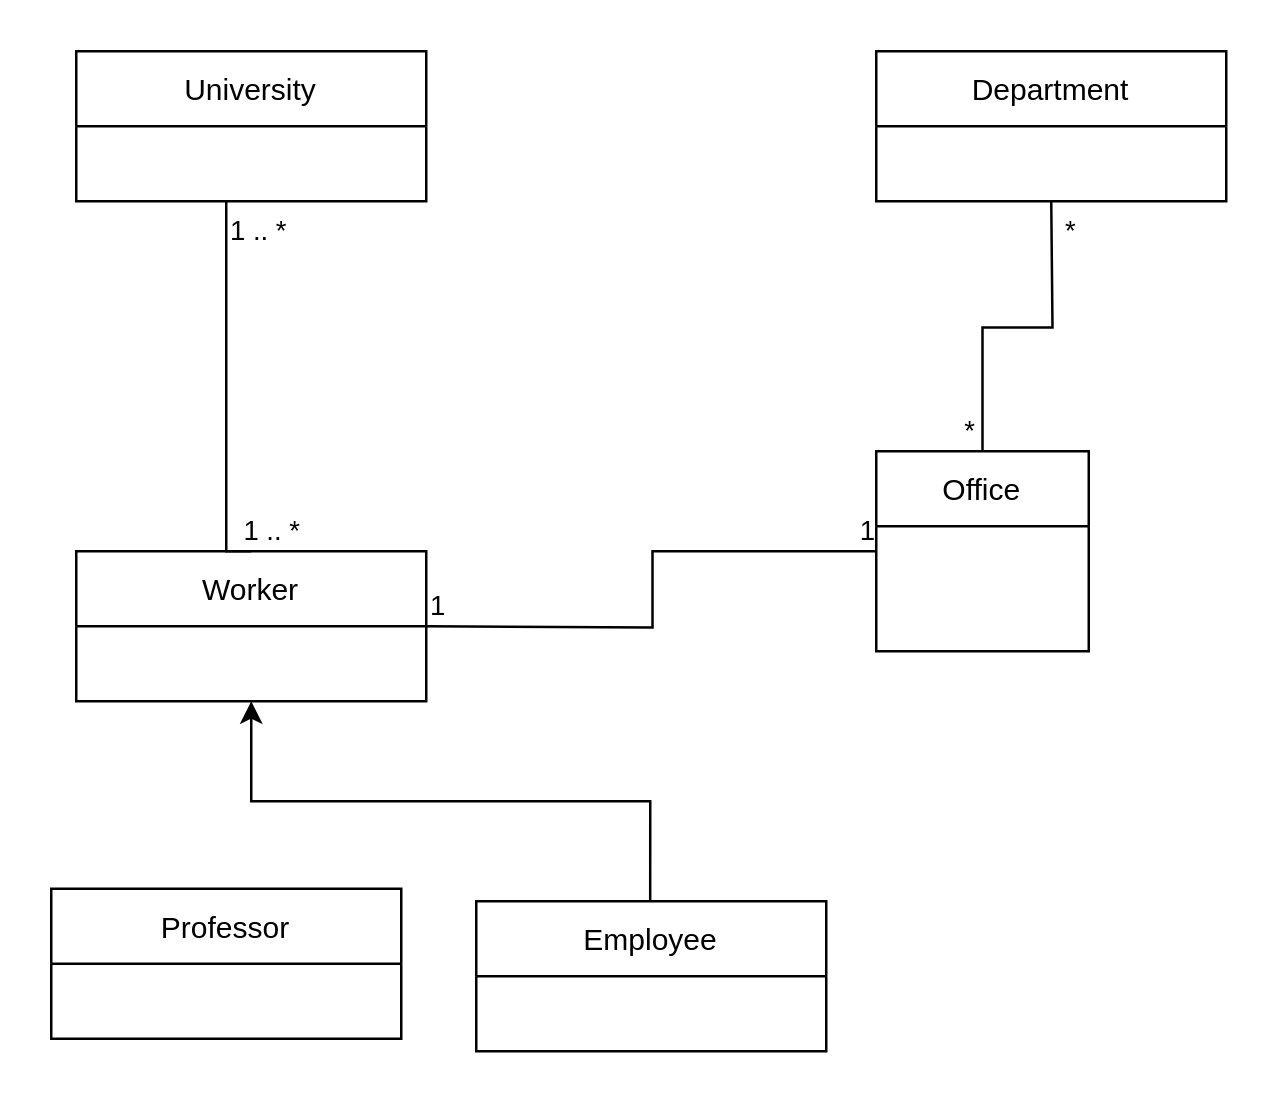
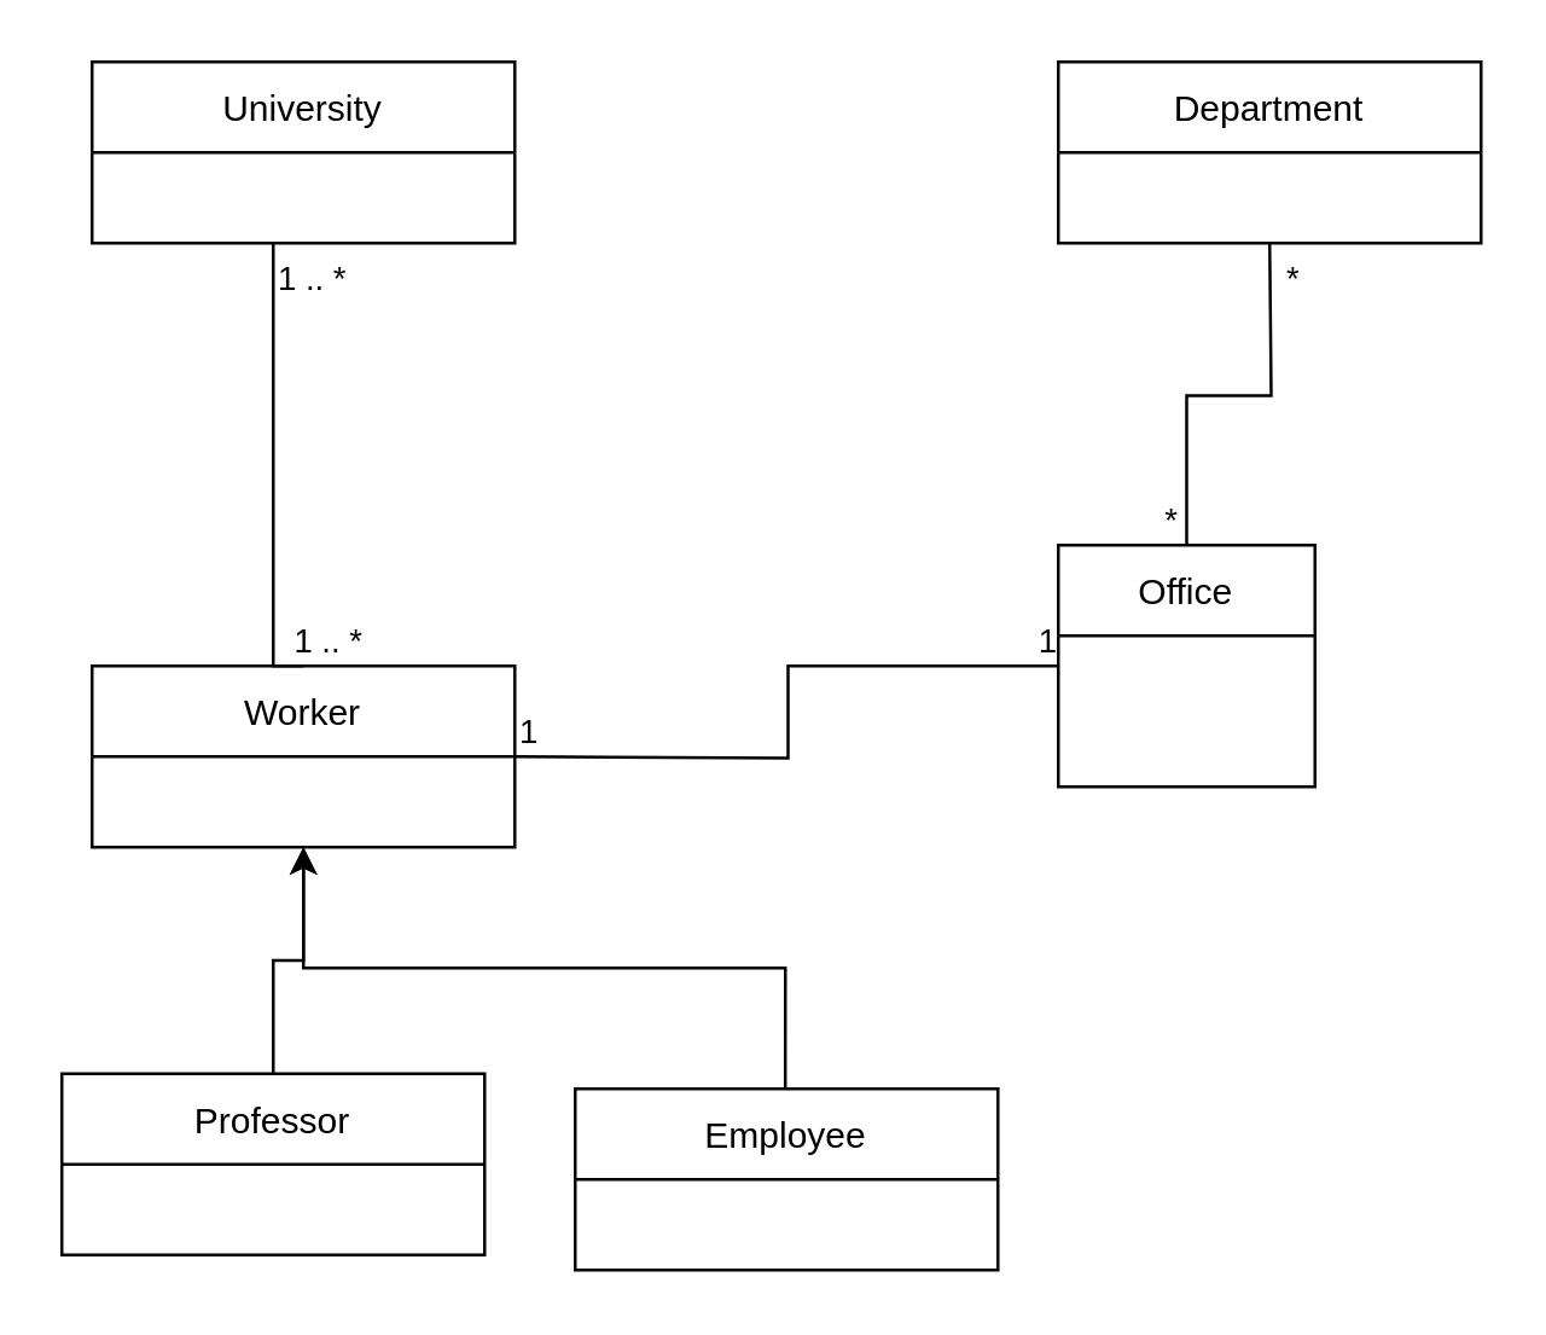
  <mxCell id="0" />
  <mxCell id="1" parent="0" />
  <mxCell id="2" value="University" style="swimlane;fontStyle=0;childLayout=stackLayout;horizontal=1;startSize=30;horizontalStack=0;resizeParent=1;resizeParentMax=0;resizeLast=0;collapsible=1;marginBottom=0;" vertex="1" parent="1"><mxGeometry x="30" y="20" width="140" height="60" as="geometry" /></mxCell>
  <mxCell id="3" value="Department" style="swimlane;fontStyle=0;childLayout=stackLayout;horizontal=1;startSize=30;horizontalStack=0;resizeParent=1;resizeParentMax=0;resizeLast=0;collapsible=1;marginBottom=0;" vertex="1" parent="1"><mxGeometry x="350" y="20" width="140" height="60" as="geometry" /></mxCell>
  <mxCell id="4" value="Office" style="swimlane;fontStyle=0;childLayout=stackLayout;horizontal=1;startSize=30;horizontalStack=0;resizeParent=1;resizeParentMax=0;resizeLast=0;collapsible=1;marginBottom=0;" vertex="1" parent="1"><mxGeometry x="350" y="180" width="85" height="80" as="geometry" /></mxCell>
  <mxCell id="5" value="Worker" style="swimlane;fontStyle=0;childLayout=stackLayout;horizontal=1;startSize=30;horizontalStack=0;resizeParent=1;resizeParentMax=0;resizeLast=0;collapsible=1;marginBottom=0;" vertex="1" parent="1"><mxGeometry x="30" y="220" width="140" height="60" as="geometry" /></mxCell>
+ <mxCell id="6" style="edgeStyle=orthogonalEdgeStyle;rounded=0;orthogonalLoop=1;jettySize=auto;html=1;entryX=0.5;entryY=1;entryDx=0;entryDy=0;" edge="1" parent="1" source="7" target="5"><mxGeometry relative="1" as="geometry" /></mxCell>
  <mxCell id="7" value="Professor" style="swimlane;fontStyle=0;childLayout=stackLayout;horizontal=1;startSize=30;horizontalStack=0;resizeParent=1;resizeParentMax=0;resizeLast=0;collapsible=1;marginBottom=0;" vertex="1" parent="1"><mxGeometry x="20" y="355" width="140" height="60" as="geometry" /></mxCell>
  <mxCell id="8" value="Employee" style="swimlane;fontStyle=0;childLayout=stackLayout;horizontal=1;startSize=30;horizontalStack=0;resizeParent=1;resizeParentMax=0;resizeLast=0;collapsible=1;marginBottom=0;" vertex="1" parent="1"><mxGeometry x="190" y="360" width="140" height="60" as="geometry" /></mxCell>
  <mxCell id="9" style="edgeStyle=orthogonalEdgeStyle;rounded=0;orthogonalLoop=1;jettySize=auto;html=1;" edge="1" parent="1"><mxGeometry relative="1" as="geometry"><mxPoint x="259.58" y="360" as="sourcePoint" /><mxPoint x="100" y="280" as="targetPoint" /><Array as="points"><mxPoint x="260" y="320" /><mxPoint x="100" y="320" /><mxPoint x="100" y="280" /></Array></mxGeometry></mxCell>
  <mxCell id="10" value="" style="endArrow=none;html=1;edgeStyle=orthogonalEdgeStyle;rounded=0;entryX=0;entryY=0.5;entryDx=0;entryDy=0;" edge="1" parent="1" target="4"><mxGeometry relative="1" as="geometry"><mxPoint x="170" y="250" as="sourcePoint" /><mxPoint x="330" y="250" as="targetPoint" /></mxGeometry></mxCell>
  <mxCell id="11" value="1" style="edgeLabel;resizable=0;html=1;align=left;verticalAlign=bottom;" connectable="0" vertex="1" parent="10"><mxGeometry x="-1" relative="1" as="geometry" /></mxCell>
  <mxCell id="12" value="1" style="edgeLabel;resizable=0;html=1;align=right;verticalAlign=bottom;" connectable="0" vertex="1" parent="10"><mxGeometry x="1" relative="1" as="geometry" /></mxCell>
  <mxCell id="13" value="" style="endArrow=none;html=1;edgeStyle=orthogonalEdgeStyle;rounded=0;entryX=0.5;entryY=0;entryDx=0;entryDy=0;" edge="1" parent="1" target="5"><mxGeometry relative="1" as="geometry"><mxPoint x="90" y="80" as="sourcePoint" /><mxPoint x="250" y="80" as="targetPoint" /><Array as="points"><mxPoint x="90" y="220" /></Array></mxGeometry></mxCell>
  <mxCell id="14" value="1 .. *" style="edgeLabel;resizable=0;html=1;align=left;verticalAlign=bottom;" connectable="0" vertex="1" parent="13"><mxGeometry x="-1" relative="1" as="geometry"><mxPoint y="20" as="offset" /></mxGeometry></mxCell>
  <mxCell id="15" value="1 .. *" style="edgeLabel;resizable=0;html=1;align=right;verticalAlign=bottom;" connectable="0" vertex="1" parent="13"><mxGeometry x="1" relative="1" as="geometry"><mxPoint x="20" as="offset" /></mxGeometry></mxCell>
  <mxCell id="16" value="" style="endArrow=none;html=1;edgeStyle=orthogonalEdgeStyle;rounded=0;entryX=0.5;entryY=0;entryDx=0;entryDy=0;" edge="1" parent="1" target="4"><mxGeometry relative="1" as="geometry"><mxPoint x="420" y="80" as="sourcePoint" /><mxPoint x="580" y="80" as="targetPoint" /></mxGeometry></mxCell>
  <mxCell id="17" value="*" style="edgeLabel;resizable=0;html=1;align=left;verticalAlign=bottom;" connectable="0" vertex="1" parent="16"><mxGeometry x="-1" relative="1" as="geometry"><mxPoint x="4" y="20" as="offset" /></mxGeometry></mxCell>
  <mxCell id="18" value="*" style="edgeLabel;resizable=0;html=1;align=right;verticalAlign=bottom;" connectable="0" vertex="1" parent="16"><mxGeometry x="1" relative="1" as="geometry"><mxPoint x="-3" as="offset" /></mxGeometry></mxCell>
